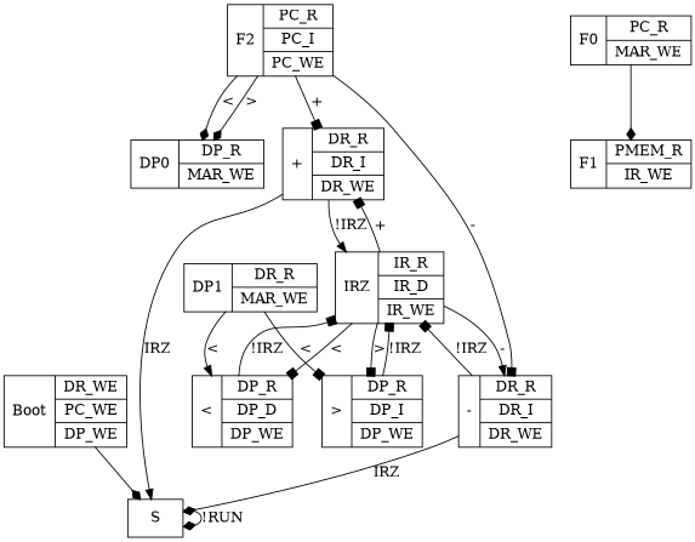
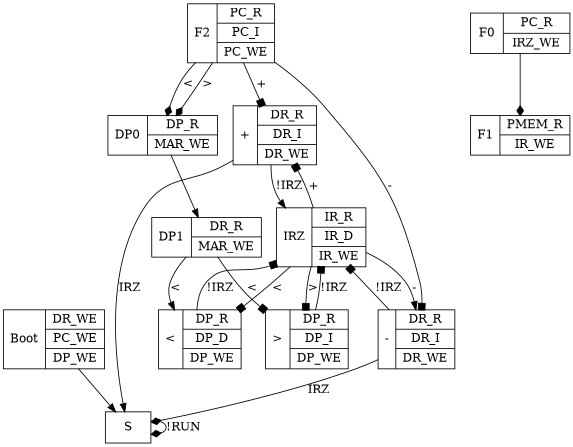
  digraph {
    node [shape=record]
    edge [arrowhead=box]
    n1 [label="Boot|{DR_WE|PC_WE|DP_WE}"]
    n2 [label=S]
-   n3 [label="F0|{PC_R|MAR_WE}"]
+   n3 [label="F0|{PC_R|IRZ_WE}"]
    n4 [label="F1|{PMEM_R|IR_WE}"]
    n5 [label="F2|{PC_R|PC_I|PC_WE}"]
    n6 [label="+|{DR_R|DR_I|DR_WE}"]
    n7 [label="-|{DR_R|DR_I|DR_WE}"]
    n8 [label="DP0|{DP_R|MAR_WE}"]
    n9 [label="IRZ|{IR_R|IR_D|IR_WE}"]
    n10 [label="DP1|{DR_R|MAR_WE}"]
    n11 [label="\<|{DP_R|DP_D|DP_WE}"]
    n12 [label="\>|{DP_R|DP_I|DP_WE}"]
-   n1 -> n2 [arrowhead=diamond]
+   n1 -> n2 [arrowhead=normal]
    n2 -> n2 [arrowhead=diamond label="!RUN"]
    n3 -> n4 [arrowhead=diamond]
    n5 -> n6 [label="+"]
    n5 -> n7 [label="-"]
    n5 -> n8 [arrowhead=diamond label="<"]
    n5 -> n8 [arrowhead=diamond label=">"]
    n6 -> n2 [arrowhead=normal label=IRZ]
    n6 -> n9 [arrowhead=normal label="!IRZ"]
    n7 -> n2 [arrowhead=diamond label=IRZ]
    n7 -> n9 [label="!IRZ"]
+   n8 -> n10 [arrowhead=normal]
    n9 -> n6 [label="+"]
    n9 -> n7 [arrowhead=normal label="-"]
    n9 -> n11 [label="<"]
    n9 -> n12 [label=">"]
    n10 -> n11 [arrowhead=normal label="<"]
    n10 -> n12 [label="<"]
    n11 -> n9 [label="!IRZ"]
    n12 -> n9 [label="!IRZ"]
  }
